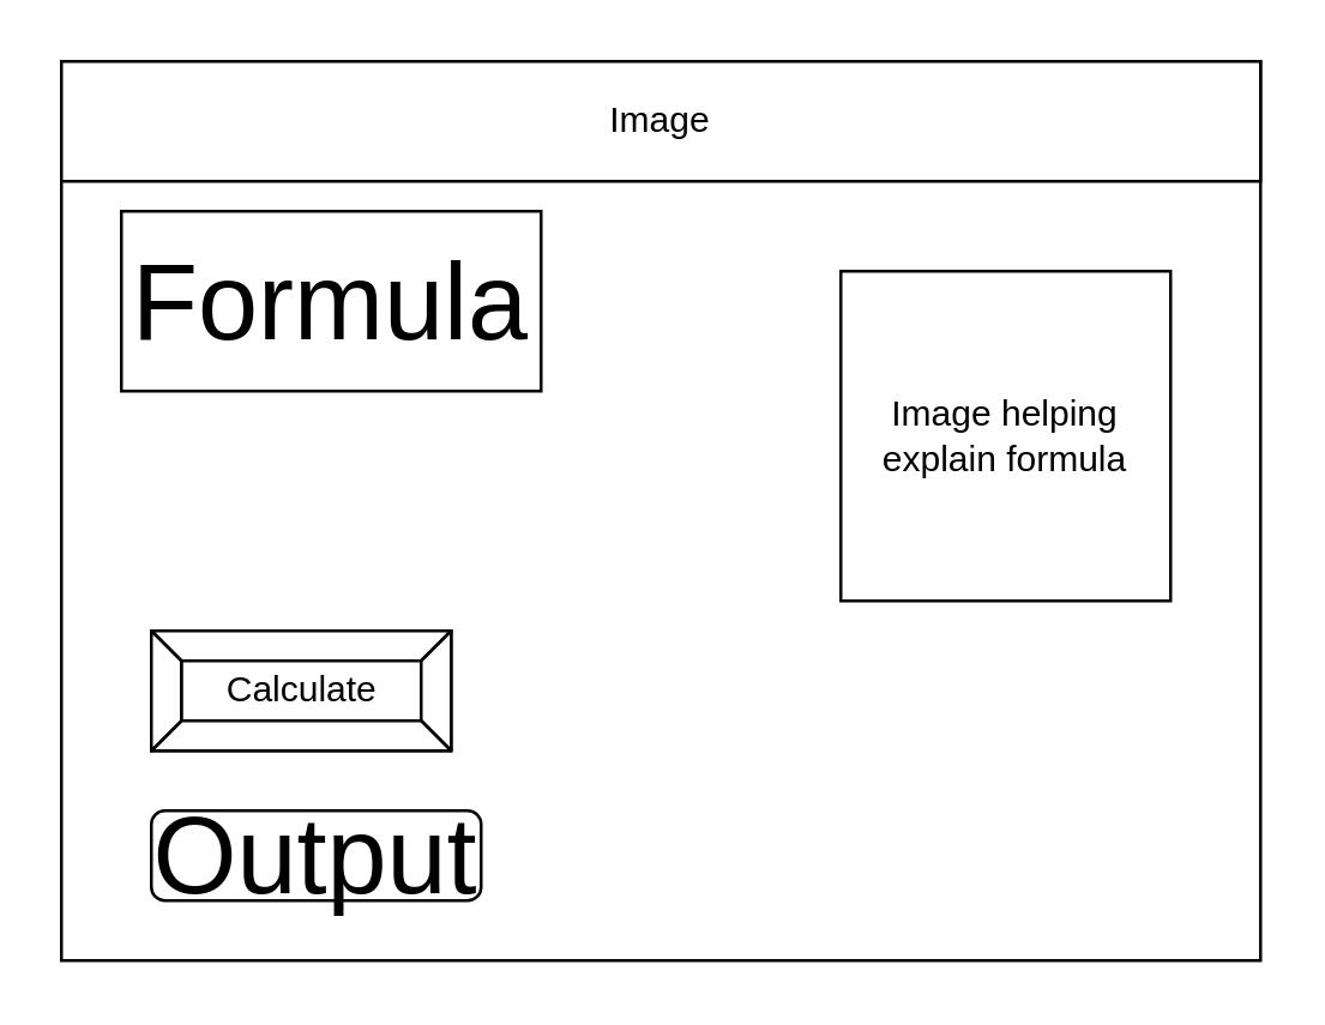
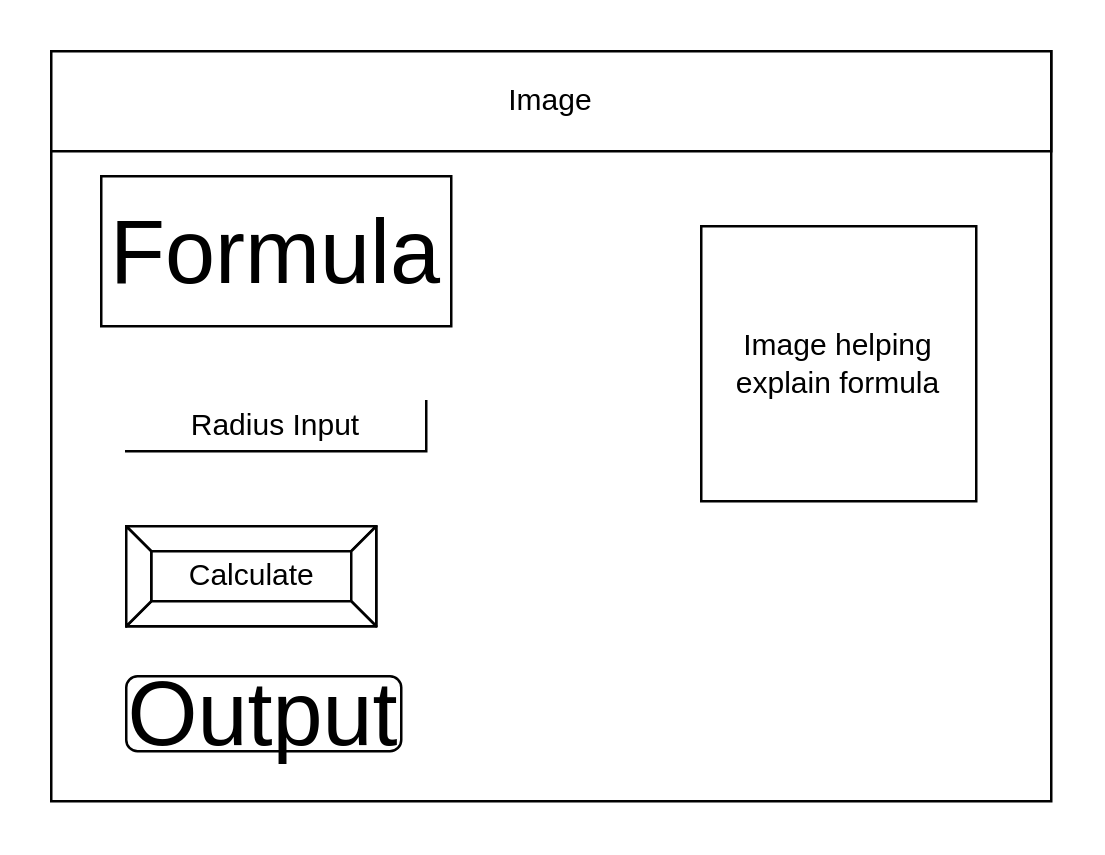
  <mxCell id="0" />
  <mxCell id="1" parent="0" />
  <mxCell id="2" value="" style="rounded=0;whiteSpace=wrap;html=1;" parent="1" vertex="1"><mxGeometry x="20" y="20" width="400" height="300" as="geometry" /></mxCell>
  <mxCell id="3" value="Image" style="rounded=0;whiteSpace=wrap;html=1;" parent="1" vertex="1"><mxGeometry x="20" y="20" width="400" height="40" as="geometry" /></mxCell>
+ <mxCell id="4" value="Radius Input" style="shape=partialRectangle;whiteSpace=wrap;html=1;top=0;left=0;fillColor=none;" parent="1" vertex="1"><mxGeometry x="50" y="160" width="120" height="20" as="geometry" /></mxCell>
  <mxCell id="5" value="Calculate" style="labelPosition=center;verticalLabelPosition=middle;align=center;html=1;shape=mxgraph.basic.button;dx=10;" parent="1" vertex="1"><mxGeometry x="50" y="210" width="100" height="40" as="geometry" /></mxCell>
  <mxCell id="6" value="Image helping explain formula" style="whiteSpace=wrap;html=1;aspect=fixed;" vertex="1" parent="1"><mxGeometry x="280" y="90" width="110" height="110" as="geometry" /></mxCell>
  <mxCell id="7" value="&lt;font style=&quot;font-size: 36px&quot;&gt;Formula&lt;/font&gt;" style="rounded=0;whiteSpace=wrap;html=1;" vertex="1" parent="1"><mxGeometry x="40" y="70" width="140" height="60" as="geometry" /></mxCell>
  <mxCell id="8" value="Output" style="rounded=1;whiteSpace=wrap;html=1;fontSize=36;" vertex="1" parent="1"><mxGeometry x="50" y="270" width="110" height="30" as="geometry" /></mxCell>
